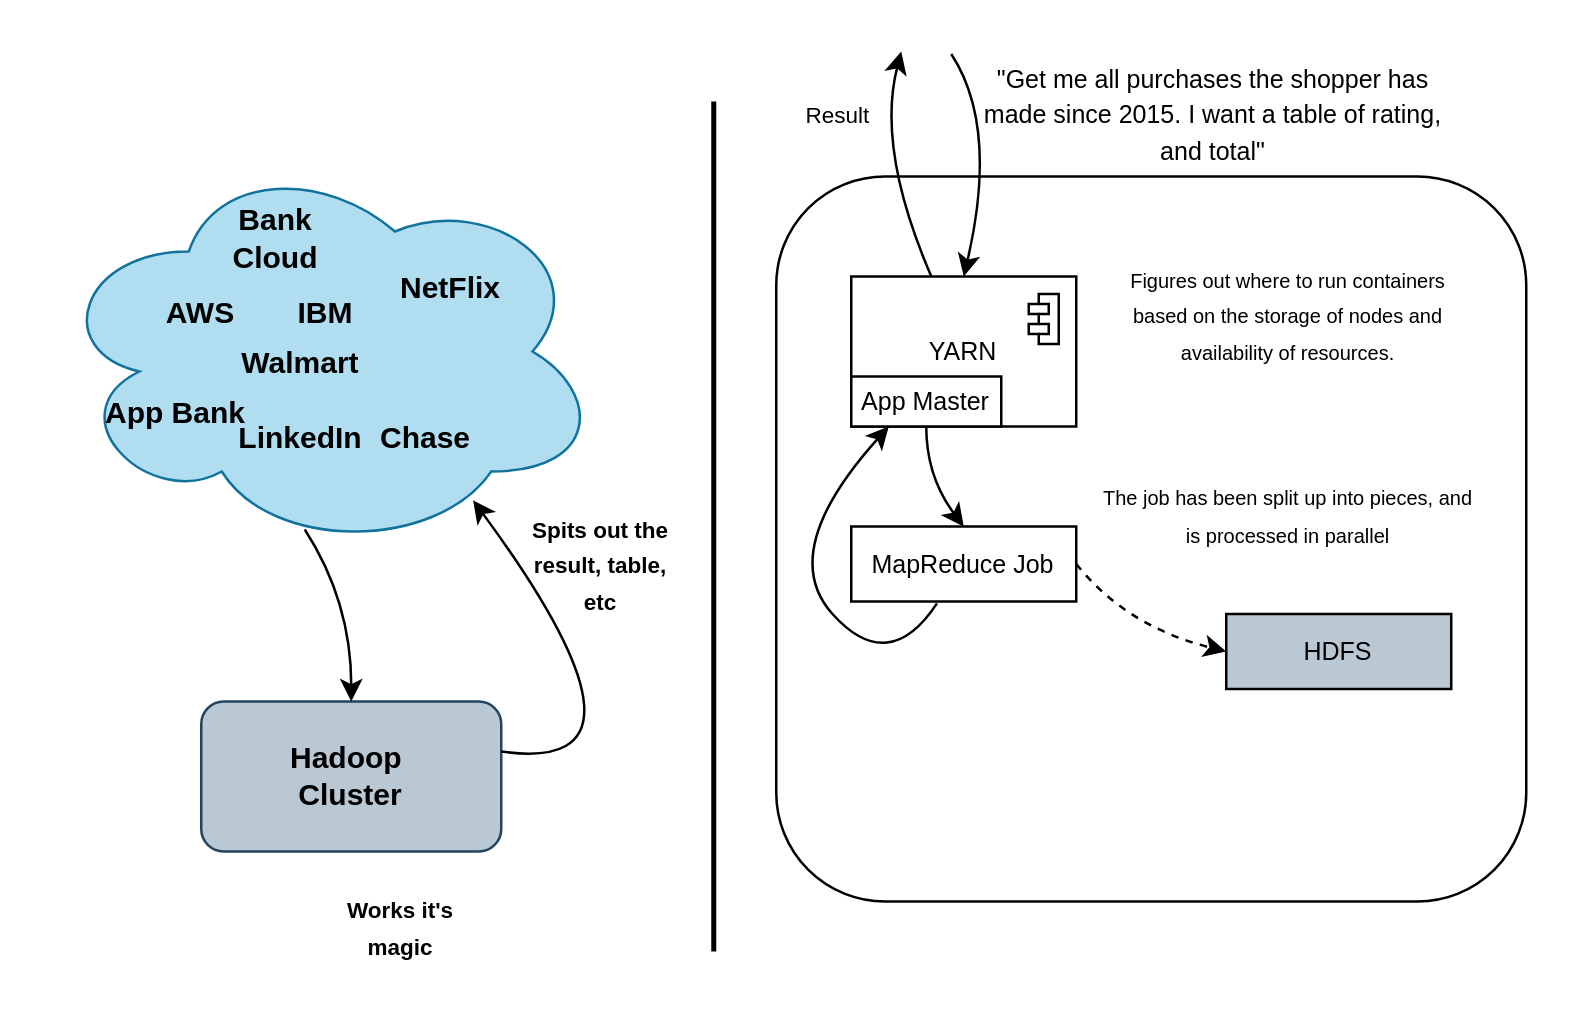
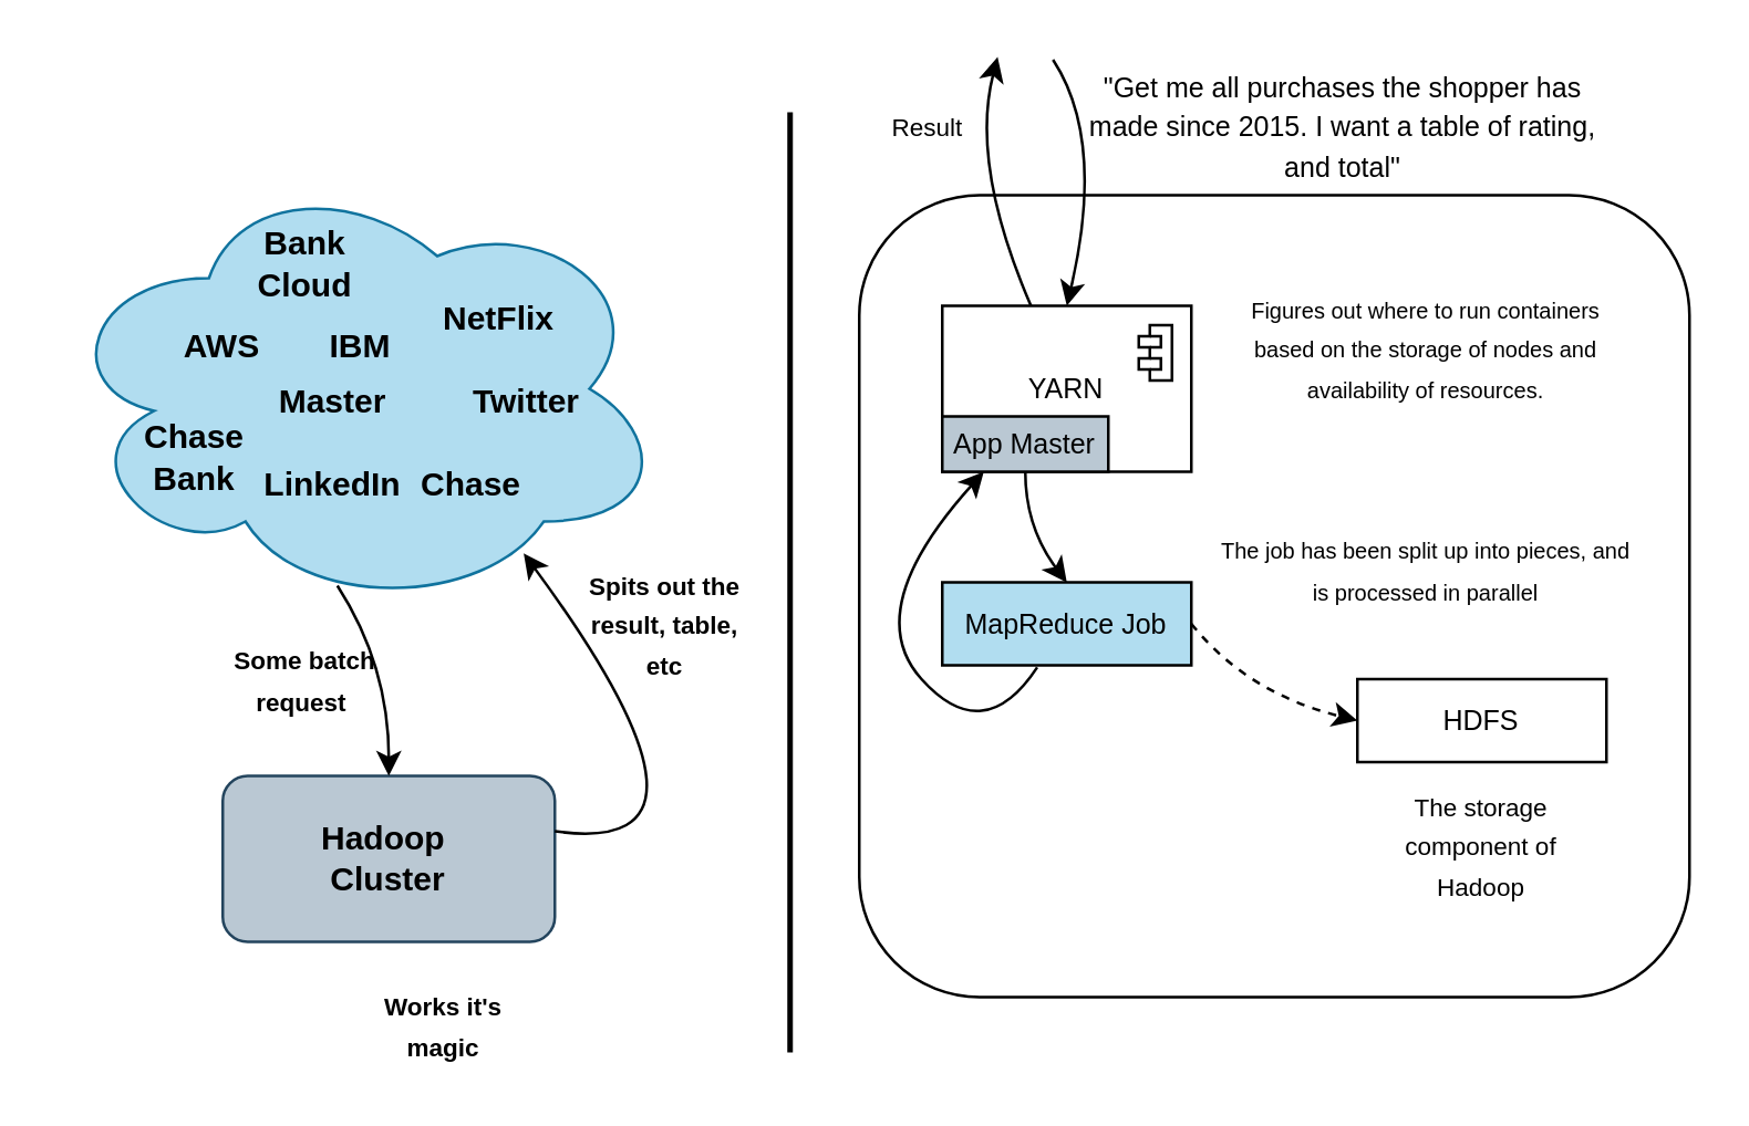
  <mxCell id="0" />
  <mxCell id="1" parent="0" />
  <mxCell id="2" value="" style="ellipse;shape=cloud;whiteSpace=wrap;html=1;fillColor=#b1ddf0;strokeColor=#10739e;" parent="1" vertex="1"><mxGeometry x="20" y="60" width="220" height="160" as="geometry" /></mxCell>
  <mxCell id="3" value="&lt;b&gt;Bank Cloud&lt;/b&gt;" style="text;html=1;align=center;verticalAlign=middle;whiteSpace=wrap;rounded=0;fontFamily=Helvetica;fontSize=12;fontColor=light-dark(#000000,#000000);" parent="1" vertex="1"><mxGeometry x="80" y="80" width="60" height="30" as="geometry" /></mxCell>
  <mxCell id="4" value="&lt;b&gt;AWS&lt;/b&gt;" style="text;html=1;align=center;verticalAlign=middle;whiteSpace=wrap;rounded=0;fontFamily=Helvetica;fontSize=12;fontColor=light-dark(#000000,#000000);" parent="1" vertex="1"><mxGeometry x="50" y="110" width="60" height="30" as="geometry" /></mxCell>
  <mxCell id="5" value="&lt;b&gt;NetFlix&lt;/b&gt;" style="text;html=1;align=center;verticalAlign=middle;whiteSpace=wrap;rounded=0;fontFamily=Helvetica;fontSize=12;fontColor=light-dark(#000000,#000000);" parent="1" vertex="1"><mxGeometry x="150" y="100" width="60" height="30" as="geometry" /></mxCell>
+ <mxCell id="6" value="&lt;b&gt;Twitter&lt;/b&gt;" style="text;html=1;align=center;verticalAlign=middle;whiteSpace=wrap;rounded=0;fontFamily=Helvetica;fontSize=12;fontColor=light-dark(#000000,#000000);" parent="1" vertex="1"><mxGeometry x="160" y="130" width="60" height="30" as="geometry" /></mxCell>
  <mxCell id="7" value="&lt;b&gt;IBM&lt;/b&gt;" style="text;html=1;align=center;verticalAlign=middle;whiteSpace=wrap;rounded=0;fontFamily=Helvetica;fontSize=12;fontColor=light-dark(#000000,#000000);" parent="1" vertex="1"><mxGeometry x="100" y="110" width="60" height="30" as="geometry" /></mxCell>
- <mxCell id="8" value="App Bank" style="text;html=1;align=center;verticalAlign=middle;whiteSpace=wrap;rounded=0;fontFamily=Helvetica;fontSize=12;fontColor=light-dark(#000000,#000000);fontStyle=1" parent="1" vertex="1"><mxGeometry x="40" y="150" width="60" height="30" as="geometry" /></mxCell>
- <mxCell id="9" value="&lt;b&gt;Walmart&lt;/b&gt;" style="text;html=1;align=center;verticalAlign=middle;whiteSpace=wrap;rounded=0;fontFamily=Helvetica;fontSize=12;fontColor=light-dark(#000000,#000000);" parent="1" vertex="1"><mxGeometry x="90" y="130" width="60" height="30" as="geometry" /></mxCell>
+ <mxCell id="8" value="Chase Bank" style="text;html=1;align=center;verticalAlign=middle;whiteSpace=wrap;rounded=0;fontFamily=Helvetica;fontSize=12;fontColor=light-dark(#000000,#000000);fontStyle=1" parent="1" vertex="1"><mxGeometry x="40" y="150" width="60" height="30" as="geometry" /></mxCell>
+ <mxCell id="9" value="&lt;b&gt;Master&lt;/b&gt;" style="text;html=1;align=center;verticalAlign=middle;whiteSpace=wrap;rounded=0;fontFamily=Helvetica;fontSize=12;fontColor=light-dark(#000000,#000000);" parent="1" vertex="1"><mxGeometry x="90" y="130" width="60" height="30" as="geometry" /></mxCell>
  <mxCell id="10" value="&lt;b&gt;Chase&lt;/b&gt;" style="text;html=1;align=center;verticalAlign=middle;whiteSpace=wrap;rounded=0;fontFamily=Helvetica;fontSize=12;fontColor=light-dark(#000000,#000000);" parent="1" vertex="1"><mxGeometry x="140" y="160" width="60" height="30" as="geometry" /></mxCell>
  <mxCell id="11" value="&lt;b&gt;LinkedIn&lt;/b&gt;" style="text;html=1;align=center;verticalAlign=middle;whiteSpace=wrap;rounded=0;fillColor=none;fontColor=light-dark(#000000,#000000);" parent="1" vertex="1"><mxGeometry x="90" y="160" width="60" height="30" as="geometry" /></mxCell>
  <mxCell id="12" value="" style="rounded=1;whiteSpace=wrap;html=1;fillColor=#bac8d3;strokeColor=#23445d;" parent="1" vertex="1"><mxGeometry x="80" y="280" width="120" height="60" as="geometry" /></mxCell>
  <mxCell id="13" value="&lt;b&gt;Hadoop&amp;nbsp; Cluster&lt;/b&gt;" style="text;html=1;align=center;verticalAlign=middle;whiteSpace=wrap;rounded=0;" parent="1" vertex="1"><mxGeometry x="110" y="295" width="60" height="30" as="geometry" /></mxCell>
  <mxCell id="14" value="" style="curved=1;endArrow=classic;html=1;rounded=0;exitX=0.461;exitY=0.945;exitDx=0;exitDy=0;exitPerimeter=0;entryX=0.5;entryY=0;entryDx=0;entryDy=0;strokeColor=light-dark(#000000,#00CC66);" parent="1" source="2" target="12" edge="1"><mxGeometry width="50" height="50" relative="1" as="geometry"><mxPoint x="230" y="340" as="sourcePoint" /><mxPoint x="280" y="290" as="targetPoint" /><Array as="points"><mxPoint x="140" y="240" /></Array></mxGeometry></mxCell>
  <mxCell id="15" value="" style="curved=1;endArrow=classic;html=1;rounded=0;entryX=0.767;entryY=0.872;entryDx=0;entryDy=0;entryPerimeter=0;" parent="1" target="2" edge="1"><mxGeometry width="50" height="50" relative="1" as="geometry"><mxPoint x="200" y="300" as="sourcePoint" /><mxPoint x="250" y="250" as="targetPoint" /><Array as="points"><mxPoint x="270" y="310" /></Array></mxGeometry></mxCell>
+ <mxCell id="16" value="&lt;font style=&quot;font-size: 9px;&quot;&gt;Some batch request&amp;nbsp;&lt;/font&gt;" style="text;html=1;align=center;verticalAlign=middle;whiteSpace=wrap;rounded=0;fontStyle=1" parent="1" vertex="1"><mxGeometry x="80" y="230" width="60" height="30" as="geometry" /></mxCell>
  <mxCell id="17" value="&lt;font style=&quot;font-size: 9px;&quot;&gt;&lt;b style=&quot;&quot;&gt;Works it's magic&lt;/b&gt;&lt;/font&gt;" style="text;html=1;align=center;verticalAlign=middle;whiteSpace=wrap;rounded=0;" parent="1" vertex="1"><mxGeometry x="130" y="355" width="60" height="30" as="geometry" /></mxCell>
  <mxCell id="18" value="&lt;b style=&quot;&quot;&gt;&lt;font style=&quot;font-size: 9px;&quot;&gt;Spits out the result, table, etc&lt;/font&gt;&lt;/b&gt;" style="text;html=1;align=center;verticalAlign=middle;whiteSpace=wrap;rounded=0;" parent="1" vertex="1"><mxGeometry x="210" y="210" width="60" height="30" as="geometry" /></mxCell>
  <mxCell id="19" value="" style="line;strokeWidth=2;direction=south;html=1;" parent="1" vertex="1"><mxGeometry x="280" y="40" width="10" height="340" as="geometry" /></mxCell>
  <mxCell id="20" value="" style="rounded=1;whiteSpace=wrap;html=1;" vertex="1" parent="1"><mxGeometry x="310" y="70" width="300" height="290" as="geometry" /></mxCell>
  <mxCell id="21" value="&lt;font size=&quot;1&quot;&gt;YARN&lt;/font&gt;" style="html=1;dropTarget=0;whiteSpace=wrap;" vertex="1" parent="1"><mxGeometry x="340" y="110" width="90" height="60" as="geometry" /></mxCell>
  <mxCell id="22" value="" style="shape=module;jettyWidth=8;jettyHeight=4;" vertex="1" parent="21"><mxGeometry x="1" width="12" height="20" relative="1" as="geometry"><mxPoint x="-19" y="7" as="offset" /></mxGeometry></mxCell>
  <mxCell id="23" value="" style="curved=1;endArrow=classic;html=1;rounded=0;exitX=0.461;exitY=0.945;exitDx=0;exitDy=0;exitPerimeter=0;entryX=0.5;entryY=0;entryDx=0;entryDy=0;strokeColor=light-dark(#000000,#00CC66);" edge="1" parent="1" target="21"><mxGeometry width="50" height="50" relative="1" as="geometry"><mxPoint x="380" y="21" as="sourcePoint" /><mxPoint x="399" y="90" as="targetPoint" /><Array as="points"><mxPoint x="399" y="50" /></Array></mxGeometry></mxCell>
  <mxCell id="24" value="&lt;font style=&quot;font-weight: normal;&quot; size=&quot;1&quot;&gt;&quot;Get me all purchases the shopper has made since 2015. I want a table of rating, and total&quot;&lt;/font&gt;" style="text;html=1;align=center;verticalAlign=middle;whiteSpace=wrap;rounded=0;fontStyle=1" vertex="1" parent="1"><mxGeometry x="390" y="30" width="190" height="30" as="geometry" /></mxCell>
  <mxCell id="25" value="&lt;font style=&quot;font-size: 8px;&quot;&gt;Figures out where to run containers based on the storage of nodes and availability of resources.&lt;/font&gt;" style="text;html=1;align=center;verticalAlign=middle;whiteSpace=wrap;rounded=0;" vertex="1" parent="1"><mxGeometry x="440" y="85" width="150" height="80" as="geometry" /></mxCell>
- <mxCell id="26" value="&lt;font size=&quot;1&quot;&gt;MapReduce Job&lt;/font&gt;" style="html=1;dropTarget=0;whiteSpace=wrap;" vertex="1" parent="1"><mxGeometry x="340" y="210" width="90" height="30" as="geometry" /></mxCell>
+ <mxCell id="26" value="&lt;font size=&quot;1&quot;&gt;MapReduce Job&lt;/font&gt;" style="html=1;dropTarget=0;whiteSpace=wrap;fillColor=#b1ddf0;" vertex="1" parent="1"><mxGeometry x="340" y="210" width="90" height="30" as="geometry" /></mxCell>
  <mxCell id="27" value="" style="curved=1;endArrow=classic;html=1;rounded=0;exitX=0.5;exitY=1;exitDx=0;exitDy=0;entryX=0.5;entryY=0;entryDx=0;entryDy=0;" edge="1" parent="1" source="32" target="26"><mxGeometry width="50" height="50" relative="1" as="geometry"><mxPoint x="370" y="160" as="sourcePoint" /><mxPoint x="375" y="249" as="targetPoint" /><Array as="points"><mxPoint x="370" y="190" /></Array></mxGeometry></mxCell>
  <mxCell id="28" style="edgeStyle=orthogonalEdgeStyle;rounded=0;orthogonalLoop=1;jettySize=auto;html=1;exitX=0.5;exitY=1;exitDx=0;exitDy=0;" edge="1" parent="1" source="26" target="26"><mxGeometry relative="1" as="geometry" /></mxCell>
  <mxCell id="29" value="&lt;font style=&quot;font-size: 8px;&quot;&gt;The job has been split up into pieces, and is processed in parallel&lt;/font&gt;" style="text;html=1;align=center;verticalAlign=middle;whiteSpace=wrap;rounded=0;" vertex="1" parent="1"><mxGeometry x="440" y="165" width="150" height="80" as="geometry" /></mxCell>
- <mxCell id="30" value="&lt;font size=&quot;1&quot;&gt;HDFS&lt;/font&gt;" style="html=1;dropTarget=0;whiteSpace=wrap;fillColor=#bac8d3;" vertex="1" parent="1"><mxGeometry x="490" y="245" width="90" height="30" as="geometry" /></mxCell>
+ <mxCell id="30" value="&lt;font size=&quot;1&quot;&gt;HDFS&lt;/font&gt;" style="html=1;dropTarget=0;whiteSpace=wrap;" vertex="1" parent="1"><mxGeometry x="490" y="245" width="90" height="30" as="geometry" /></mxCell>
  <mxCell id="31" value="" style="curved=1;endArrow=classic;html=1;rounded=0;exitX=1;exitY=0.5;exitDx=0;exitDy=0;entryX=0;entryY=0.5;entryDx=0;entryDy=0;dashed=1;" edge="1" parent="1" source="26" target="30"><mxGeometry width="50" height="50" relative="1" as="geometry"><mxPoint x="380" y="320" as="sourcePoint" /><mxPoint x="380" y="370" as="targetPoint" /><Array as="points"><mxPoint x="450" y="250" /></Array></mxGeometry></mxCell>
- <mxCell id="32" value="&lt;font size=&quot;1&quot;&gt;App Master&lt;/font&gt;" style="html=1;dropTarget=0;whiteSpace=wrap;" vertex="1" parent="1"><mxGeometry x="340" y="150" width="60" height="20" as="geometry" /></mxCell>
+ <mxCell id="32" value="&lt;font size=&quot;1&quot;&gt;App Master&lt;/font&gt;" style="html=1;dropTarget=0;whiteSpace=wrap;fillColor=#bac8d3;" vertex="1" parent="1"><mxGeometry x="340" y="150" width="60" height="20" as="geometry" /></mxCell>
  <mxCell id="33" value="" style="curved=1;endArrow=classic;html=1;rounded=0;exitX=0.381;exitY=1.025;exitDx=0;exitDy=0;entryX=0.25;entryY=1;entryDx=0;entryDy=0;exitPerimeter=0;" edge="1" parent="1" source="26" target="32"><mxGeometry width="50" height="50" relative="1" as="geometry"><mxPoint x="330" y="200" as="sourcePoint" /><mxPoint x="345" y="240" as="targetPoint" /><Array as="points"><mxPoint x="355" y="270" /><mxPoint x="310" y="220" /></Array></mxGeometry></mxCell>
  <mxCell id="34" value="" style="curved=1;endArrow=classic;html=1;rounded=0;" edge="1" parent="1" source="21"><mxGeometry width="50" height="50" relative="1" as="geometry"><mxPoint x="320" y="30" as="sourcePoint" /><mxPoint x="360" y="20" as="targetPoint" /><Array as="points"><mxPoint x="350" y="59" /></Array></mxGeometry></mxCell>
+ <mxCell id="35" value="&lt;font style=&quot;font-size: 9px;&quot;&gt;The storage component of Hadoop&lt;/font&gt;" style="text;html=1;align=center;verticalAlign=middle;whiteSpace=wrap;rounded=0;" vertex="1" parent="1"><mxGeometry x="505" y="290" width="60" height="30" as="geometry" /></mxCell>
  <mxCell id="36" value="&lt;font style=&quot;font-size: 9px;&quot;&gt;Result&lt;/font&gt;" style="text;html=1;align=center;verticalAlign=middle;whiteSpace=wrap;rounded=0;" vertex="1" parent="1"><mxGeometry x="305" y="30" width="60" height="30" as="geometry" /></mxCell>
